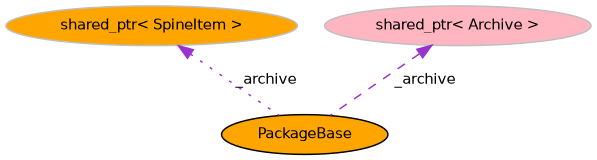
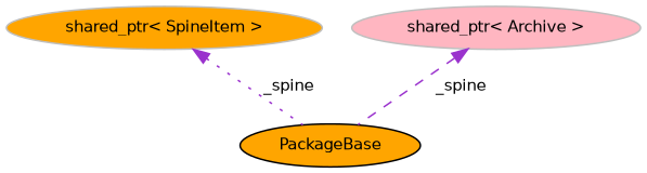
  digraph {
    node [color=grey75 fillcolor=orange fontname=Helvetica fontsize=10 shape=ellipse style=filled]
    edge [color=darkorchid3 dir=back fontname=Helvetica fontsize=10 labelfontname=Helvetica labelfontsize=10]
    n1 [color=black fontcolor=black height=0.2 label=PackageBase width=0.4]
    n2 [height=0.2 label="shared_ptr\< SpineItem \>" width=0.4]
    n3 [fillcolor=lightpink height=0.2 label="shared_ptr\< Archive \>" width=0.4]
-   n2 -> n1 [label=" _archive" style=dotted]
-   n3 -> n1 [label=" _archive" style=dashed]
+   n2 -> n1 [label=" _spine" style=dotted]
+   n3 -> n1 [label=" _spine" style=dashed]
  }
